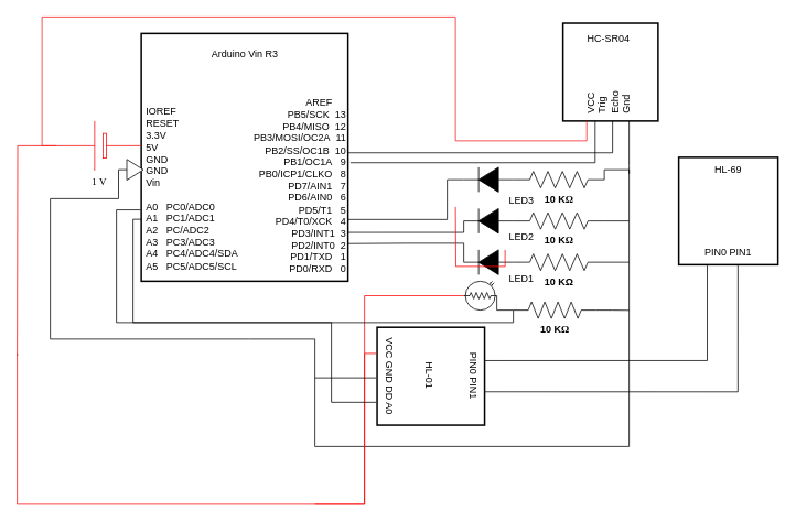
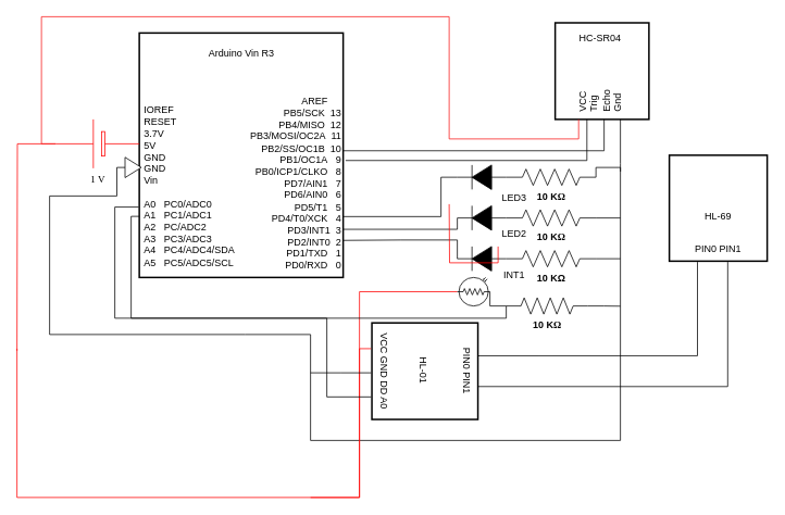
  <mxCell id="0" />
  <mxCell id="1" parent="0" />
  <mxCell id="2" style="edgeStyle=orthogonalEdgeStyle;rounded=0;orthogonalLoop=1;jettySize=auto;html=1;exitX=0;exitY=0.25;exitDx=0;exitDy=0;fontFamily=Helvetica;endArrow=none;endFill=0;entryX=1.025;entryY=0.376;entryDx=0;entryDy=0;entryPerimeter=0;" edge="1" parent="1" source="32" target="8"><mxGeometry relative="1" as="geometry"><mxPoint x="520" y="230" as="targetPoint" /></mxGeometry></mxCell>
  <mxCell id="3" style="edgeStyle=orthogonalEdgeStyle;rounded=0;orthogonalLoop=1;jettySize=auto;html=1;exitX=0;exitY=0.5;exitDx=0;exitDy=0;fontFamily=Helvetica;endArrow=none;endFill=0;entryX=1.001;entryY=0.324;entryDx=0;entryDy=0;entryPerimeter=0;" edge="1" parent="1" source="32" target="8"><mxGeometry relative="1" as="geometry"><mxPoint x="640" y="190" as="targetPoint" /><Array as="points"><mxPoint x="740" y="139" /><mxPoint x="740" y="185" /></Array></mxGeometry></mxCell>
  <mxCell id="4" style="edgeStyle=orthogonalEdgeStyle;rounded=0;orthogonalLoop=1;jettySize=auto;html=1;exitX=0;exitY=0.75;exitDx=0;exitDy=0;fontFamily=Helvetica;endArrow=none;endFill=0;" edge="1" parent="1" source="32"><mxGeometry relative="1" as="geometry"><mxPoint x="760" y="210" as="targetPoint" /><Array as="points"><mxPoint x="760" y="139" /><mxPoint x="760" y="200" /></Array></mxGeometry></mxCell>
  <mxCell id="5" style="orthogonalLoop=1;jettySize=auto;html=1;exitX=1;exitY=0.5;exitDx=0;exitDy=0;exitPerimeter=0;entryX=0.997;entryY=0.623;entryDx=0;entryDy=0;entryPerimeter=0;strokeColor=default;rounded=0;endArrow=none;endFill=0;elbow=vertical;edgeStyle=orthogonalEdgeStyle;" edge="1" parent="1" source="22"><mxGeometry relative="1" as="geometry"><mxPoint x="419.64" y="265.29" as="targetPoint" /><Array as="points"><mxPoint x="540" y="217" /><mxPoint x="540" y="265" /></Array></mxGeometry></mxCell>
  <mxCell id="6" value="" style="group" connectable="0" vertex="1" parent="1"><mxGeometry x="170" y="40" width="250" height="300" as="geometry" /></mxCell>
  <mxCell id="7" value="" style="rounded=1;whiteSpace=wrap;html=1;absoluteArcSize=1;arcSize=0;strokeWidth=2;fillColor=#FFFFFF;" vertex="1" parent="6"><mxGeometry width="250" height="300" as="geometry" /></mxCell>
  <mxCell id="8" value="AREF&amp;nbsp; &amp;nbsp; &amp;nbsp;&lt;br&gt;PB5/SCK&amp;nbsp; 13&lt;br&gt;&lt;div style=&quot;&quot;&gt;&lt;span style=&quot;background-color: initial;&quot;&gt;PB4/MISO&amp;nbsp; 12&lt;/span&gt;&lt;/div&gt;&lt;div style=&quot;&quot;&gt;&lt;span style=&quot;background-color: initial;&quot;&gt;PB3/MOSI/OC2A&amp;nbsp; 11&lt;/span&gt;&lt;/div&gt;&lt;div style=&quot;&quot;&gt;PB2/SS/OC1B&amp;nbsp; 10&lt;/div&gt;&lt;div style=&quot;&quot;&gt;PB1/OC1A&amp;nbsp; &amp;nbsp;9&lt;/div&gt;&lt;div style=&quot;&quot;&gt;PB0/ICP1/CLKO&amp;nbsp; &amp;nbsp;8&lt;/div&gt;&lt;div style=&quot;&quot;&gt;PD7/AIN1&amp;nbsp; &amp;nbsp;7&lt;/div&gt;&lt;div style=&quot;&quot;&gt;PD6/AIN0&amp;nbsp; &amp;nbsp;6&lt;/div&gt;&lt;div style=&quot;&quot;&gt;PD5/T1&amp;nbsp; &amp;nbsp;5&lt;/div&gt;&lt;div style=&quot;&quot;&gt;PD4/T0/XCK&amp;nbsp; &amp;nbsp;4&lt;/div&gt;&lt;div style=&quot;&quot;&gt;PD3/INT1&amp;nbsp; 3&lt;/div&gt;&lt;div style=&quot;&quot;&gt;PD2/INT0&amp;nbsp; 2&lt;/div&gt;&lt;div style=&quot;&quot;&gt;PD1/TXD&amp;nbsp; &amp;nbsp;1&lt;/div&gt;&lt;div style=&quot;&quot;&gt;PD0/RXD&amp;nbsp; &amp;nbsp;0&lt;/div&gt;" style="text;html=1;strokeColor=none;fillColor=none;align=right;verticalAlign=top;whiteSpace=wrap;rounded=0;" vertex="1" parent="6"><mxGeometry x="130" y="70" width="120" height="230" as="geometry" /></mxCell>
  <mxCell id="9" value="&lt;div&gt;A0&amp;nbsp; &amp;nbsp;PC0/ADC0&lt;/div&gt;&lt;div&gt;A1&amp;nbsp; &amp;nbsp;PC1/ADC1&lt;/div&gt;&lt;div&gt;A2&amp;nbsp; &amp;nbsp;PC/ADC2&lt;/div&gt;&lt;div&gt;A3&amp;nbsp; &amp;nbsp;PC3/ADC3&lt;/div&gt;&lt;div&gt;A4&amp;nbsp; &amp;nbsp;PC4/ADC4/SDA&lt;/div&gt;&lt;div&gt;A5&amp;nbsp; &amp;nbsp;PC5/ADC5/SCL&amp;nbsp;&lt;/div&gt;" style="text;html=1;strokeColor=none;fillColor=none;align=left;verticalAlign=bottom;whiteSpace=wrap;rounded=0;" vertex="1" parent="6"><mxGeometry x="4" y="201" width="130" height="90" as="geometry" /></mxCell>
- <mxCell id="10" value="IOREF&lt;br&gt;RESET&lt;br&gt;3.3V&lt;br&gt;5V&lt;br&gt;GND&lt;br&gt;GND&lt;br&gt;Vin" style="text;html=1;strokeColor=none;fillColor=none;align=left;verticalAlign=top;whiteSpace=wrap;rounded=0;" vertex="1" parent="6"><mxGeometry x="4" y="81" width="130" height="110" as="geometry" /></mxCell>
+ <mxCell id="10" value="IOREF&lt;br&gt;RESET&lt;br&gt;3.7V&lt;br&gt;5V&lt;br&gt;GND&lt;br&gt;GND&lt;br&gt;Vin" style="text;html=1;strokeColor=none;fillColor=none;align=left;verticalAlign=top;whiteSpace=wrap;rounded=0;" vertex="1" parent="6"><mxGeometry x="4" y="81" width="130" height="110" as="geometry" /></mxCell>
  <mxCell id="11" value="Arduino Vin R3" style="text;html=1;strokeColor=none;fillColor=none;align=center;verticalAlign=middle;whiteSpace=wrap;rounded=0;" vertex="1" parent="6"><mxGeometry x="72.5" y="10" width="105" height="30" as="geometry" /></mxCell>
  <mxCell id="12" style="orthogonalLoop=1;jettySize=auto;html=1;exitX=1;exitY=0.5;exitDx=0;exitDy=0;exitPerimeter=0;entryX=1.003;entryY=0.691;entryDx=0;entryDy=0;entryPerimeter=0;strokeColor=default;rounded=0;endArrow=none;endFill=0;edgeStyle=orthogonalEdgeStyle;" edge="1" parent="1" source="18"><mxGeometry relative="1" as="geometry"><mxPoint x="570" y="277" as="sourcePoint" /><mxPoint x="420.36" y="280.93" as="targetPoint" /><Array as="points"><mxPoint x="560" y="281" /></Array></mxGeometry></mxCell>
  <mxCell id="13" value="" style="group" connectable="0" vertex="1" parent="1"><mxGeometry x="560" y="302" width="170" height="50" as="geometry" /></mxCell>
  <mxCell id="14" value="" style="pointerEvents=1;fillColor=strokeColor;verticalLabelPosition=bottom;shadow=0;dashed=0;align=center;html=1;verticalAlign=top;shape=mxgraph.electrical.diodes.diode;strokeColor=#000000;strokeWidth=1;direction=west;" vertex="1" parent="13"><mxGeometry width="60" height="30" as="geometry" /></mxCell>
  <mxCell id="15" value="&lt;b&gt;10 KΩ&lt;/b&gt;" style="pointerEvents=1;verticalLabelPosition=bottom;shadow=0;dashed=0;align=center;html=1;verticalAlign=top;shape=mxgraph.electrical.resistors.resistor_2;rounded=0;fillColor=#FFFFFF;" vertex="1" parent="13"><mxGeometry x="60" y="5" width="110" height="20" as="geometry" /></mxCell>
- <mxCell id="16" value="LED1" style="text;html=1;strokeColor=none;fillColor=none;align=center;verticalAlign=middle;whiteSpace=wrap;rounded=0;" vertex="1" parent="13"><mxGeometry x="50" y="20" width="40" height="30" as="geometry" /></mxCell>
+ <mxCell id="16" value="INT1" style="text;html=1;strokeColor=none;fillColor=none;align=center;verticalAlign=middle;whiteSpace=wrap;rounded=0;" vertex="1" parent="13"><mxGeometry x="50" y="20" width="40" height="30" as="geometry" /></mxCell>
  <mxCell id="17" value="" style="group" connectable="0" vertex="1" parent="1"><mxGeometry x="560" y="252" width="170" height="50" as="geometry" /></mxCell>
  <mxCell id="18" value="" style="pointerEvents=1;fillColor=strokeColor;verticalLabelPosition=bottom;shadow=0;dashed=0;align=center;html=1;verticalAlign=top;shape=mxgraph.electrical.diodes.diode;strokeColor=#000000;strokeWidth=1;direction=west;" vertex="1" parent="17"><mxGeometry width="60" height="30" as="geometry" /></mxCell>
  <mxCell id="19" value="&lt;span style=&quot;border-color: var(--border-color);&quot;&gt;&lt;b&gt;10 K&lt;span style=&quot;border-color: var(--border-color); font-family: Verdana;&quot;&gt;Ω&lt;/span&gt;&lt;/b&gt;&lt;/span&gt;" style="pointerEvents=1;verticalLabelPosition=bottom;shadow=0;dashed=0;align=center;html=1;verticalAlign=top;shape=mxgraph.electrical.resistors.resistor_2;rounded=0;fillColor=#FFFFFF;" vertex="1" parent="17"><mxGeometry x="60" y="5" width="110" height="20" as="geometry" /></mxCell>
  <mxCell id="20" value="LED2" style="text;html=1;strokeColor=none;fillColor=none;align=center;verticalAlign=middle;whiteSpace=wrap;rounded=0;" vertex="1" parent="17"><mxGeometry x="50" y="20" width="40" height="30" as="geometry" /></mxCell>
  <mxCell id="21" value="" style="group" connectable="0" vertex="1" parent="1"><mxGeometry x="560" y="202" width="170" height="55" as="geometry" /></mxCell>
  <mxCell id="22" value="" style="pointerEvents=1;fillColor=strokeColor;verticalLabelPosition=bottom;shadow=0;dashed=0;align=center;html=1;verticalAlign=top;shape=mxgraph.electrical.diodes.diode;strokeColor=#000000;strokeWidth=1;direction=west;" vertex="1" parent="21"><mxGeometry width="60" height="30" as="geometry" /></mxCell>
  <mxCell id="23" value="&lt;b&gt;10 K&lt;span style=&quot;border-color: var(--border-color); font-family: Verdana;&quot;&gt;Ω&lt;/span&gt;&lt;/b&gt;" style="pointerEvents=1;verticalLabelPosition=bottom;shadow=0;dashed=0;align=center;html=1;verticalAlign=top;shape=mxgraph.electrical.resistors.resistor_2;rounded=0;fillColor=#FFFFFF;" vertex="1" parent="21"><mxGeometry x="60" y="5" width="110" height="20" as="geometry" /></mxCell>
  <mxCell id="24" value="LED3" style="text;html=1;strokeColor=none;fillColor=none;align=center;verticalAlign=middle;whiteSpace=wrap;rounded=0;" vertex="1" parent="21"><mxGeometry x="50" y="25" width="40" height="30" as="geometry" /></mxCell>
  <mxCell id="25" style="edgeStyle=orthogonalEdgeStyle;rounded=0;orthogonalLoop=1;jettySize=auto;html=1;exitX=1;exitY=0.5;exitDx=0;exitDy=0;exitPerimeter=0;entryX=1;entryY=0.75;entryDx=0;entryDy=0;strokeColor=default;endArrow=none;endFill=0;elbow=vertical;" edge="1" parent="1" source="14"><mxGeometry relative="1" as="geometry"><Array as="points"><mxPoint x="560" y="294" /><mxPoint x="490" y="294" /></Array><mxPoint x="420" y="294.5" as="targetPoint" /></mxGeometry></mxCell>
  <mxCell id="26" style="edgeStyle=orthogonalEdgeStyle;rounded=0;orthogonalLoop=1;jettySize=auto;html=1;exitX=1;exitY=0.5;exitDx=0;exitDy=0;exitPerimeter=0;strokeColor=default;endArrow=none;endFill=0;elbow=vertical;" edge="1" parent="1" source="23"><mxGeometry relative="1" as="geometry"><mxPoint x="300" y="410" as="targetPoint" /><Array as="points"><mxPoint x="760" y="205" /><mxPoint x="760" y="540" /><mxPoint x="380" y="540" /><mxPoint x="380" y="410" /></Array></mxGeometry></mxCell>
  <mxCell id="27" style="edgeStyle=orthogonalEdgeStyle;rounded=0;orthogonalLoop=1;jettySize=auto;html=1;exitX=1;exitY=0.5;exitDx=0;exitDy=0;exitPerimeter=0;strokeColor=default;endArrow=none;endFill=0;elbow=vertical;" edge="1" parent="1" source="19"><mxGeometry relative="1" as="geometry"><mxPoint x="760" y="267.172" as="targetPoint" /></mxGeometry></mxCell>
  <mxCell id="28" style="edgeStyle=orthogonalEdgeStyle;rounded=0;orthogonalLoop=1;jettySize=auto;html=1;exitX=1;exitY=0.5;exitDx=0;exitDy=0;exitPerimeter=0;strokeColor=default;endArrow=none;endFill=0;elbow=vertical;" edge="1" parent="1" source="15"><mxGeometry relative="1" as="geometry"><mxPoint x="760" y="317.065" as="targetPoint" /></mxGeometry></mxCell>
  <mxCell id="29" value="" style="group" connectable="0" vertex="1" parent="1"><mxGeometry x="680" y="27.52" width="115" height="118.48" as="geometry" /></mxCell>
  <mxCell id="30" value="" style="rounded=0;whiteSpace=wrap;html=1;absoluteArcSize=1;arcSize=14;strokeWidth=2;fillColor=#FFFFFF;rotation=90;container=0;" vertex="1" parent="29"><mxGeometry x="-1.74" y="1.74" width="118.48" height="115" as="geometry" /></mxCell>
  <mxCell id="31" value="HC-SR04&lt;br&gt;" style="text;html=1;strokeColor=none;fillColor=none;align=center;verticalAlign=middle;whiteSpace=wrap;rounded=0;rotation=0;container=0;" vertex="1" parent="29"><mxGeometry x="10.57" y="4.24" width="88.86" height="30" as="geometry" /></mxCell>
  <mxCell id="32" value="VCC &lt;br&gt;Trig&lt;br&gt;Echo&lt;br&gt;Gnd" style="text;html=1;strokeColor=none;fillColor=none;align=left;verticalAlign=top;whiteSpace=wrap;rounded=0;rotation=-90;container=0;" vertex="1" parent="29"><mxGeometry x="32.88" y="48.6" width="50" height="75.76" as="geometry" /></mxCell>
  <mxCell id="33" value="" style="group;rotation=90;" connectable="0" vertex="1" parent="1"><mxGeometry x="460" y="390" width="120" height="131" as="geometry" /></mxCell>
  <mxCell id="34" value="" style="rounded=0;whiteSpace=wrap;html=1;absoluteArcSize=1;arcSize=14;strokeWidth=2;fillColor=#FFFFFF;rotation=90;" vertex="1" parent="33"><mxGeometry x="1" width="118.48" height="130" as="geometry" /></mxCell>
  <mxCell id="35" value="" style="group;rotation=90;" connectable="0" vertex="1" parent="33"><mxGeometry x="4" y="5" width="111.075" height="131" as="geometry" /></mxCell>
  <mxCell id="36" value="HL-01" style="text;html=1;strokeColor=none;fillColor=none;align=center;verticalAlign=middle;whiteSpace=wrap;rounded=0;rotation=90;" vertex="1" parent="35"><mxGeometry x="10" y="44" width="88.86" height="30" as="geometry" /></mxCell>
  <mxCell id="37" value="VCC GND DD A0&amp;nbsp;" style="text;html=1;strokeColor=none;fillColor=none;align=center;verticalAlign=top;whiteSpace=wrap;rounded=0;rotation=90;" vertex="1" parent="35"><mxGeometry x="-54" y="47" width="118.48" height="30" as="geometry" /></mxCell>
  <mxCell id="38" value="PIN0 PIN1" style="text;html=1;strokeColor=none;fillColor=none;align=center;verticalAlign=top;whiteSpace=wrap;rounded=0;rotation=90;" vertex="1" parent="33"><mxGeometry x="73" y="50" width="75.464" height="30" as="geometry" /></mxCell>
  <mxCell id="39" value="" style="group" connectable="0" vertex="1" parent="1"><mxGeometry x="820" y="190" width="120" height="131" as="geometry" /></mxCell>
  <mxCell id="40" value="" style="rounded=0;whiteSpace=wrap;html=1;absoluteArcSize=1;arcSize=14;strokeWidth=2;fillColor=#FFFFFF;" vertex="1" parent="39"><mxGeometry width="120" height="130" as="geometry" /></mxCell>
  <mxCell id="41" value="" style="group" connectable="0" vertex="1" parent="39"><mxGeometry x="9.04" width="101.91" height="131" as="geometry" /></mxCell>
- <mxCell id="42" value="HL-69" style="text;html=1;strokeColor=none;fillColor=none;align=center;verticalAlign=middle;whiteSpace=wrap;rounded=0;" vertex="1" parent="41"><mxGeometry x="5.96" width="90" height="30" as="geometry" /></mxCell>
+ <mxCell id="42" value="HL-69" style="text;html=1;strokeColor=none;fillColor=none;align=center;verticalAlign=middle;whiteSpace=wrap;rounded=0;" vertex="1" parent="41"><mxGeometry x="5.96" y="60" width="90" height="30" as="geometry" /></mxCell>
  <mxCell id="43" value="PIN0 PIN1" style="text;html=1;strokeColor=none;fillColor=none;align=center;verticalAlign=top;whiteSpace=wrap;rounded=0;" vertex="1" parent="41"><mxGeometry y="101" width="101.91" height="30" as="geometry" /></mxCell>
  <mxCell id="44" style="rounded=0;orthogonalLoop=1;jettySize=auto;html=1;exitX=0.25;exitY=0;exitDx=0;exitDy=0;entryX=0.25;entryY=1;entryDx=0;entryDy=0;strokeColor=default;endArrow=none;endFill=0;elbow=vertical;edgeStyle=orthogonalEdgeStyle;" edge="1" parent="1" source="38" target="43"><mxGeometry relative="1" as="geometry" /></mxCell>
  <mxCell id="45" style="rounded=0;orthogonalLoop=1;jettySize=auto;html=1;exitX=0.75;exitY=0;exitDx=0;exitDy=0;entryX=0.614;entryY=1;entryDx=0;entryDy=0;entryPerimeter=0;strokeColor=default;endArrow=none;endFill=0;elbow=vertical;edgeStyle=orthogonalEdgeStyle;" edge="1" parent="1" source="38" target="43"><mxGeometry relative="1" as="geometry" /></mxCell>
  <mxCell id="46" style="edgeStyle=orthogonalEdgeStyle;rounded=0;orthogonalLoop=1;jettySize=auto;html=1;exitX=0;exitY=0.5;exitDx=0;exitDy=0;exitPerimeter=0;fontFamily=Helvetica;endArrow=none;endFill=0;strokeColor=#FF0202;" edge="1" parent="1" source="47"><mxGeometry relative="1" as="geometry"><mxPoint x="380" y="610" as="targetPoint" /><Array as="points"><mxPoint x="440" y="358" /><mxPoint x="440" y="610" /></Array></mxGeometry></mxCell>
  <mxCell id="47" value="" style="verticalLabelPosition=bottom;shadow=0;dashed=0;align=center;html=1;verticalAlign=top;shape=mxgraph.electrical.opto_electronics.photo_resistor_3;direction=east;" vertex="1" parent="1"><mxGeometry x="560" y="340" width="40" height="35" as="geometry" /></mxCell>
  <mxCell id="48" style="edgeStyle=orthogonalEdgeStyle;rounded=0;orthogonalLoop=1;jettySize=auto;html=1;exitX=0;exitY=0.5;exitDx=0;exitDy=0;exitPerimeter=0;endArrow=none;endFill=0;" edge="1" parent="1" source="51"><mxGeometry relative="1" as="geometry"><mxPoint x="760" y="375.238" as="targetPoint" /></mxGeometry></mxCell>
  <mxCell id="49" style="edgeStyle=orthogonalEdgeStyle;rounded=0;orthogonalLoop=1;jettySize=auto;html=1;exitX=1;exitY=0.5;exitDx=0;exitDy=0;exitPerimeter=0;entryX=1;entryY=0.5;entryDx=0;entryDy=0;entryPerimeter=0;fontFamily=Helvetica;endArrow=none;endFill=0;" edge="1" parent="1" source="51" target="47"><mxGeometry relative="1" as="geometry" /></mxCell>
  <mxCell id="50" style="edgeStyle=orthogonalEdgeStyle;rounded=0;orthogonalLoop=1;jettySize=auto;html=1;exitX=1;exitY=0.5;exitDx=0;exitDy=0;exitPerimeter=0;fontFamily=Helvetica;endArrow=none;endFill=0;entryX=0;entryY=0.75;entryDx=0;entryDy=0;" edge="1" parent="1" source="51" target="7"><mxGeometry relative="1" as="geometry"><mxPoint x="36.056" y="375.014" as="targetPoint" /><Array as="points"><mxPoint x="620" y="390" /><mxPoint x="160" y="390" /><mxPoint x="160" y="265" /></Array></mxGeometry></mxCell>
  <mxCell id="51" value="&lt;b style=&quot;border-color: var(--border-color);&quot;&gt;10 K&lt;span style=&quot;border-color: var(--border-color); font-family: Verdana;&quot;&gt;Ω&lt;/span&gt;&lt;/b&gt;" style="pointerEvents=1;verticalLabelPosition=bottom;shadow=0;dashed=0;align=center;html=1;verticalAlign=top;shape=mxgraph.electrical.resistors.resistor_2;direction=west;" vertex="1" parent="1"><mxGeometry x="620" y="365" width="100" height="20" as="geometry" /></mxCell>
  <mxCell id="52" style="edgeStyle=orthogonalEdgeStyle;rounded=0;orthogonalLoop=1;jettySize=auto;html=1;exitX=1;exitY=0.5;exitDx=0;exitDy=0;exitPerimeter=0;fontFamily=Helvetica;endArrow=none;endFill=0;strokeColor=#FF0202;" edge="1" parent="1" source="53"><mxGeometry relative="1" as="geometry"><mxPoint x="20" y="430" as="targetPoint" /></mxGeometry></mxCell>
  <mxCell id="53" value="1 V" style="verticalLabelPosition=bottom;shadow=0;dashed=0;align=center;fillColor=default;html=1;verticalAlign=top;strokeWidth=1;shape=mxgraph.electrical.miscellaneous.monocell_battery;rounded=1;comic=0;labelBackgroundColor=none;fontFamily=Verdana;fontSize=12;flipH=1;strokeColor=#FF0202;" vertex="1" parent="1"><mxGeometry x="67.5" y="146" width="102.5" height="60" as="geometry" /></mxCell>
  <mxCell id="54" style="edgeStyle=orthogonalEdgeStyle;rounded=0;orthogonalLoop=1;jettySize=auto;html=1;exitX=0.25;exitY=1;exitDx=0;exitDy=0;fontFamily=Helvetica;endArrow=none;endFill=0;strokeColor=#FF0202;" edge="1" parent="1" source="37"><mxGeometry relative="1" as="geometry"><mxPoint x="20" y="427.435" as="targetPoint" /><Array as="points"><mxPoint x="440" y="427" /><mxPoint x="440" y="610" /><mxPoint x="20" y="610" /></Array></mxGeometry></mxCell>
  <mxCell id="55" style="edgeStyle=orthogonalEdgeStyle;rounded=0;orthogonalLoop=1;jettySize=auto;html=1;exitX=0.5;exitY=1;exitDx=0;exitDy=0;fontFamily=Helvetica;endArrow=none;endFill=0;" edge="1" parent="1" source="37"><mxGeometry relative="1" as="geometry"><mxPoint x="380" y="457" as="targetPoint" /></mxGeometry></mxCell>
  <mxCell id="56" style="edgeStyle=orthogonalEdgeStyle;rounded=0;orthogonalLoop=1;jettySize=auto;html=1;exitX=0.75;exitY=1;exitDx=0;exitDy=0;fontFamily=Helvetica;endArrow=none;endFill=0;entryX=-0.003;entryY=0.712;entryDx=0;entryDy=0;entryPerimeter=0;" edge="1" parent="1" source="37" target="7"><mxGeometry relative="1" as="geometry"><mxPoint x="140" y="260" as="targetPoint" /><Array as="points"><mxPoint x="400" y="487" /><mxPoint x="400" y="390" /><mxPoint x="140" y="390" /><mxPoint x="140" y="254" /></Array></mxGeometry></mxCell>
  <mxCell id="57" style="edgeStyle=orthogonalEdgeStyle;rounded=0;orthogonalLoop=1;jettySize=auto;html=1;exitX=0.5;exitY=0;exitDx=0;exitDy=0;exitPerimeter=0;fontFamily=Helvetica;endArrow=none;endFill=0;" edge="1" parent="1" source="58"><mxGeometry relative="1" as="geometry"><mxPoint x="300" y="410" as="targetPoint" /><Array as="points"><mxPoint x="142" y="240" /><mxPoint x="60" y="240" /><mxPoint x="60" y="410" /></Array></mxGeometry></mxCell>
  <mxCell id="58" value="" style="pointerEvents=1;verticalLabelPosition=bottom;shadow=0;dashed=0;align=center;html=1;verticalAlign=top;shape=mxgraph.electrical.signal_sources.signal_ground;fontFamily=Helvetica;rotation=-90;" vertex="1" parent="1"><mxGeometry x="145" y="190" width="25" height="30" as="geometry" /></mxCell>
  <mxCell id="59" style="edgeStyle=orthogonalEdgeStyle;rounded=0;orthogonalLoop=1;jettySize=auto;html=1;exitX=1;exitY=0.75;exitDx=0;exitDy=0;fontFamily=Helvetica;endArrow=none;endFill=0;entryX=1;entryY=0.5;entryDx=0;entryDy=0;entryPerimeter=0;strokeColor=#f91a1a;" edge="1" parent="1" source="30" target="53"><mxGeometry relative="1" as="geometry"><mxPoint x="50" y="180" as="targetPoint" /><Array as="points"><mxPoint x="709" y="170" /><mxPoint x="550" y="170" /><mxPoint x="550" y="20" /><mxPoint x="50" y="20" /><mxPoint x="50" y="176" /></Array></mxGeometry></mxCell>
  <mxCell id="60" style="edgeStyle=orthogonalEdgeStyle;rounded=0;orthogonalLoop=1;jettySize=auto;html=1;exitX=0;exitY=1;exitDx=0;exitDy=0;strokeColor=#FF0202;fontFamily=Helvetica;fontColor=#700101;endArrow=none;endFill=0;" edge="1" parent="1" source="20"><mxGeometry relative="1" as="geometry"><mxPoint x="550" y="250" as="targetPoint" /></mxGeometry></mxCell>
